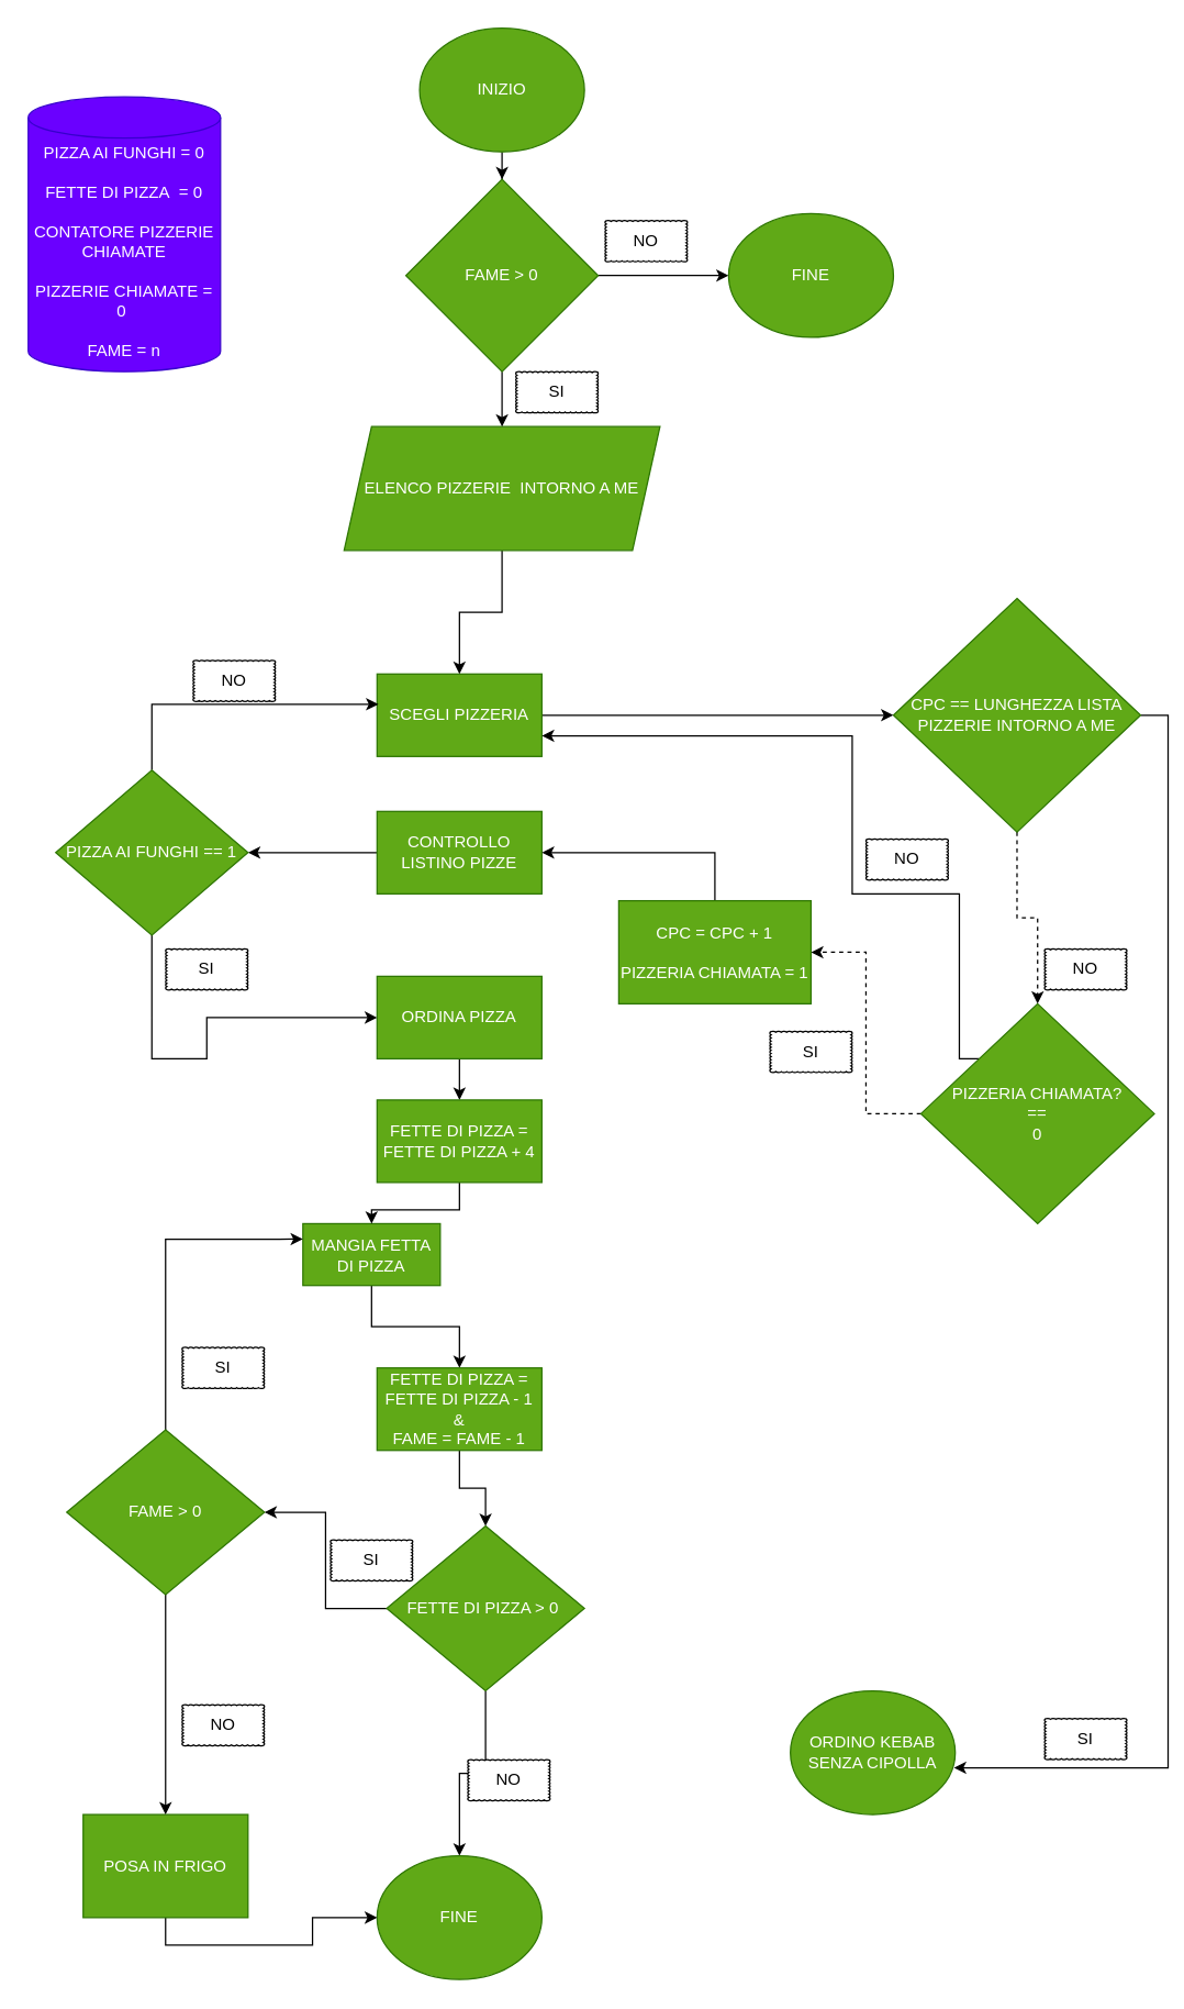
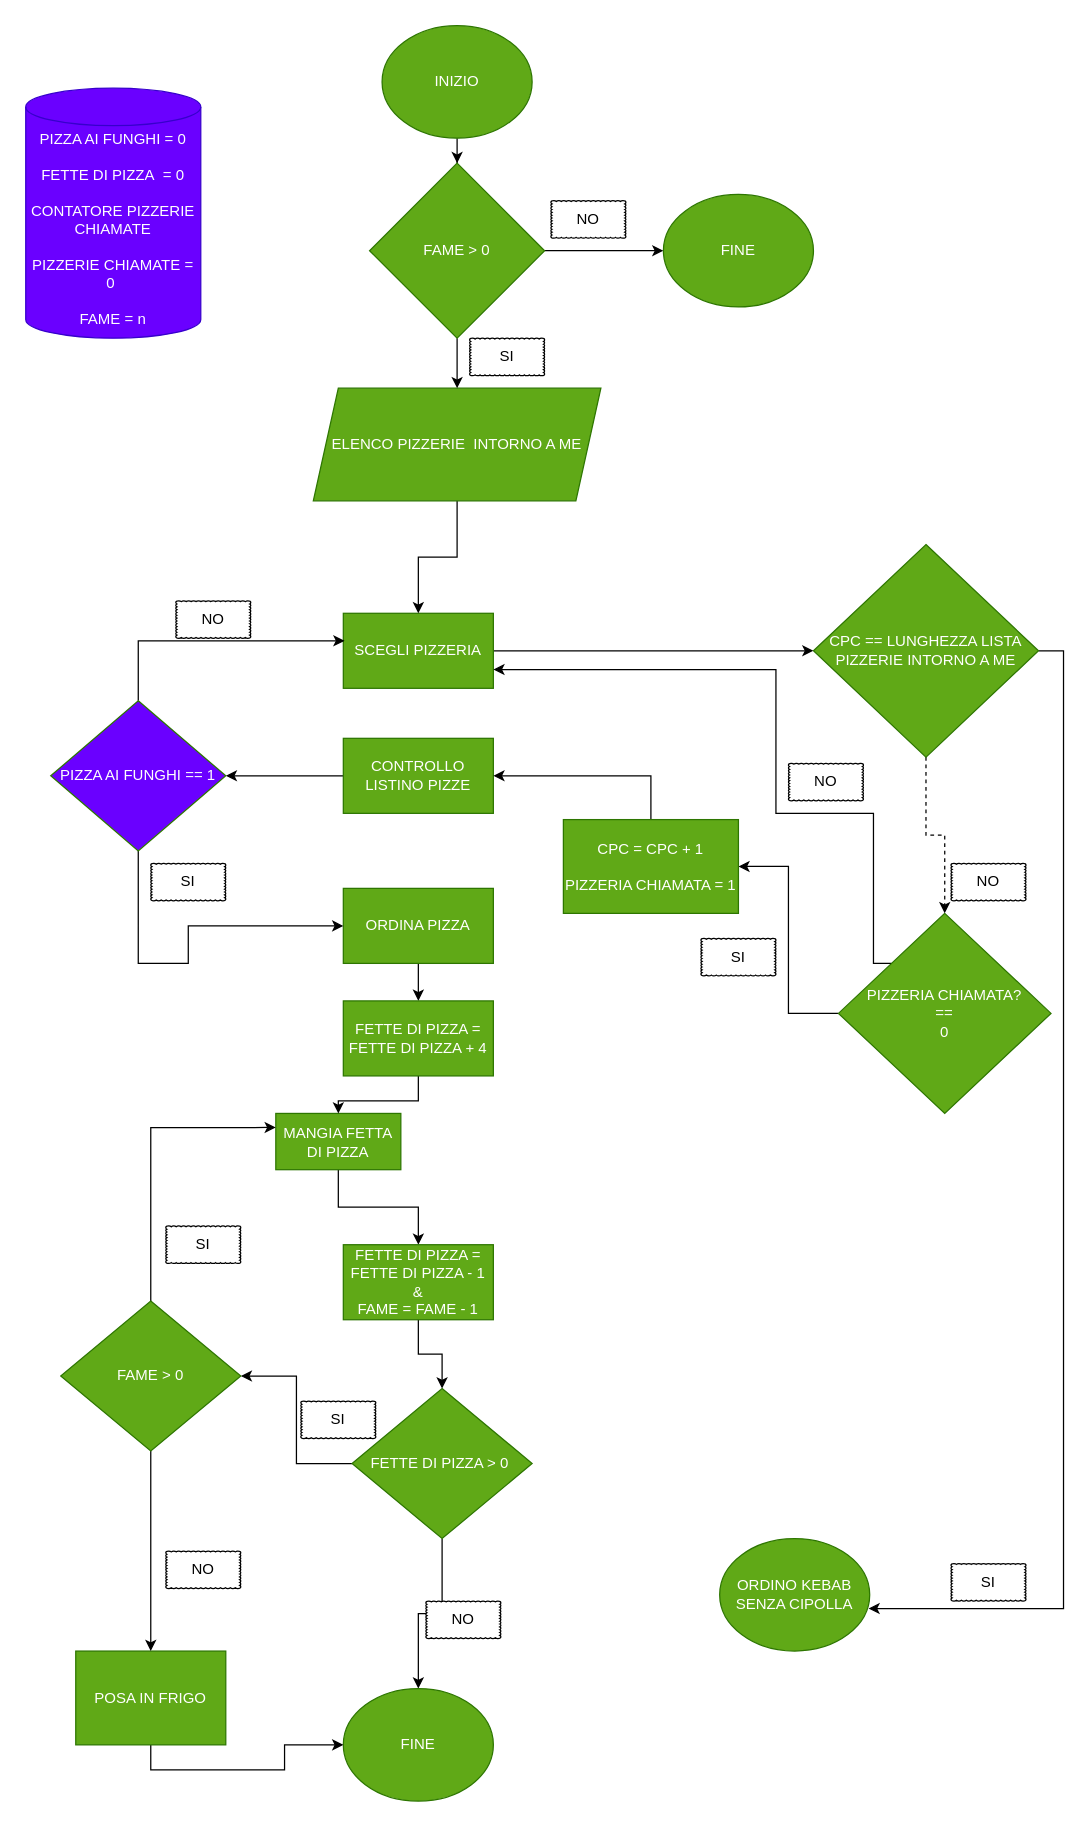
  <mxCell id="0" />
  <mxCell id="1" parent="0" />
  <mxCell id="2" style="edgeStyle=orthogonalEdgeStyle;rounded=0;orthogonalLoop=1;jettySize=auto;html=1;" edge="1" parent="1" source="3" target="50"><mxGeometry relative="1" as="geometry" /></mxCell>
  <mxCell id="3" value="INIZIO" style="ellipse;whiteSpace=wrap;html=1;fillColor=#60a917;strokeColor=#2D7600;fontColor=#ffffff;" vertex="1" parent="1"><mxGeometry x="305" y="20" width="120" height="90" as="geometry" /></mxCell>
  <mxCell id="4" style="edgeStyle=orthogonalEdgeStyle;rounded=0;orthogonalLoop=1;jettySize=auto;html=1;exitX=0.5;exitY=1;exitDx=0;exitDy=0;entryX=0.5;entryY=0;entryDx=0;entryDy=0;" edge="1" parent="1" source="5" target="45"><mxGeometry relative="1" as="geometry" /></mxCell>
  <mxCell id="5" value="ORDINA PIZZA" style="rounded=0;whiteSpace=wrap;html=1;fillColor=#60a917;fontColor=#ffffff;strokeColor=#2D7600;" vertex="1" parent="1"><mxGeometry x="274" y="710" width="120" height="60" as="geometry" /></mxCell>
  <mxCell id="6" style="edgeStyle=orthogonalEdgeStyle;rounded=0;orthogonalLoop=1;jettySize=auto;html=1;entryX=1;entryY=0.5;entryDx=0;entryDy=0;" edge="1" parent="1" source="7" target="12"><mxGeometry relative="1" as="geometry" /></mxCell>
  <mxCell id="7" value="CONTROLLO LISTINO PIZZE" style="rounded=0;whiteSpace=wrap;html=1;fillColor=#60a917;fontColor=#ffffff;strokeColor=#2D7600;" vertex="1" parent="1"><mxGeometry x="274" y="590" width="120" height="60" as="geometry" /></mxCell>
  <mxCell id="8" style="edgeStyle=orthogonalEdgeStyle;rounded=0;orthogonalLoop=1;jettySize=auto;html=1;exitX=1;exitY=0.5;exitDx=0;exitDy=0;" edge="1" parent="1" source="9" target="26"><mxGeometry relative="1" as="geometry" /></mxCell>
  <mxCell id="9" value="SCEGLI PIZZERIA" style="rounded=0;whiteSpace=wrap;html=1;fillColor=#60a917;fontColor=#ffffff;strokeColor=#2D7600;" vertex="1" parent="1"><mxGeometry x="274" y="490" width="120" height="60" as="geometry" /></mxCell>
  <mxCell id="10" style="edgeStyle=orthogonalEdgeStyle;rounded=0;orthogonalLoop=1;jettySize=auto;html=1;entryX=0;entryY=0.5;entryDx=0;entryDy=0;" edge="1" parent="1" source="12" target="5"><mxGeometry relative="1" as="geometry"><mxPoint x="150" y="780" as="targetPoint" /><Array as="points"><mxPoint x="110" y="770" /><mxPoint x="150" y="770" /><mxPoint x="150" y="740" /></Array></mxGeometry></mxCell>
  <mxCell id="11" style="edgeStyle=orthogonalEdgeStyle;rounded=0;orthogonalLoop=1;jettySize=auto;html=1;exitX=0.5;exitY=0;exitDx=0;exitDy=0;entryX=0.008;entryY=0.367;entryDx=0;entryDy=0;entryPerimeter=0;" edge="1" parent="1" source="12" target="9"><mxGeometry relative="1" as="geometry" /></mxCell>
- <mxCell id="12" value="PIZZA AI FUNGHI == 1" style="rhombus;whiteSpace=wrap;html=1;fillColor=#60a917;fontColor=#ffffff;strokeColor=#2D7600;" vertex="1" parent="1"><mxGeometry x="40" y="560" width="140" height="120" as="geometry" /></mxCell>
+ <mxCell id="12" value="PIZZA AI FUNGHI == 1" style="rhombus;whiteSpace=wrap;html=1;fillColor=#6a00ff;fontColor=#ffffff;strokeColor=#2D7600;" vertex="1" parent="1"><mxGeometry x="40" y="560" width="140" height="120" as="geometry" /></mxCell>
  <mxCell id="13" value="PIZZA AI FUNGHI = 0&lt;br&gt;&lt;br&gt;FETTE DI PIZZA&amp;nbsp; = 0&lt;br&gt;&lt;br&gt;CONTATORE PIZZERIE CHIAMATE&lt;br&gt;&lt;br&gt;PIZZERIE CHIAMATE = 0&amp;nbsp;&lt;br&gt;&lt;br&gt;FAME = n" style="shape=cylinder3;whiteSpace=wrap;html=1;boundedLbl=1;backgroundOutline=1;size=15;fillColor=#6a00ff;fontColor=#ffffff;strokeColor=#3700CC;" vertex="1" parent="1"><mxGeometry x="20" y="70" width="140" height="200" as="geometry" /></mxCell>
  <mxCell id="14" value="NO" style="whiteSpace=wrap;html=1;shape=mxgraph.basic.cloud_rect" vertex="1" parent="1"><mxGeometry x="132" y="1240" width="60" height="30" as="geometry" /></mxCell>
  <mxCell id="15" value="SI" style="whiteSpace=wrap;html=1;shape=mxgraph.basic.cloud_rect" vertex="1" parent="1"><mxGeometry x="120" y="690" width="60" height="30" as="geometry" /></mxCell>
  <mxCell id="16" value="NO" style="whiteSpace=wrap;html=1;shape=mxgraph.basic.cloud_rect" vertex="1" parent="1"><mxGeometry x="140" y="480" width="60" height="30" as="geometry" /></mxCell>
- <mxCell id="17" style="edgeStyle=orthogonalEdgeStyle;rounded=0;orthogonalLoop=1;jettySize=auto;html=1;exitX=0;exitY=0.5;exitDx=0;exitDy=0;dashed=1;" edge="1" parent="1" source="19" target="22"><mxGeometry relative="1" as="geometry" /></mxCell>
+ <mxCell id="17" style="edgeStyle=orthogonalEdgeStyle;rounded=0;orthogonalLoop=1;jettySize=auto;html=1;exitX=0;exitY=0.5;exitDx=0;exitDy=0;" edge="1" parent="1" source="19" target="22"><mxGeometry relative="1" as="geometry" /></mxCell>
  <mxCell id="18" style="edgeStyle=orthogonalEdgeStyle;rounded=0;orthogonalLoop=1;jettySize=auto;html=1;exitX=0;exitY=0;exitDx=0;exitDy=0;entryX=1;entryY=0.75;entryDx=0;entryDy=0;" edge="1" parent="1" source="19" target="9"><mxGeometry relative="1" as="geometry"><Array as="points"><mxPoint x="698" y="650" /><mxPoint x="620" y="650" /><mxPoint x="620" y="535" /></Array></mxGeometry></mxCell>
  <mxCell id="19" value="PIZZERIA CHIAMATA?&lt;br&gt;==&lt;br&gt;0" style="rhombus;whiteSpace=wrap;html=1;fillColor=#60a917;fontColor=#ffffff;strokeColor=#2D7600;" vertex="1" parent="1"><mxGeometry x="670" y="730" width="170" height="160" as="geometry" /></mxCell>
  <mxCell id="20" value="SI" style="whiteSpace=wrap;html=1;shape=mxgraph.basic.cloud_rect" vertex="1" parent="1"><mxGeometry x="760" y="1250" width="60" height="30" as="geometry" /></mxCell>
  <mxCell id="21" style="edgeStyle=orthogonalEdgeStyle;rounded=0;orthogonalLoop=1;jettySize=auto;html=1;exitX=0.5;exitY=0;exitDx=0;exitDy=0;entryX=1;entryY=0.5;entryDx=0;entryDy=0;" edge="1" parent="1" source="22" target="7"><mxGeometry relative="1" as="geometry" /></mxCell>
  <mxCell id="22" value="CPC = CPC + 1&lt;br&gt;&lt;br&gt;PIZZERIA CHIAMATA = 1" style="rounded=0;whiteSpace=wrap;html=1;fillColor=#60a917;fontColor=#ffffff;strokeColor=#2D7600;" vertex="1" parent="1"><mxGeometry x="450" y="655" width="140" height="75" as="geometry" /></mxCell>
  <mxCell id="23" style="edgeStyle=orthogonalEdgeStyle;rounded=0;orthogonalLoop=1;jettySize=auto;html=1;exitX=0.5;exitY=1;exitDx=0;exitDy=0;" edge="1" parent="1" source="19" target="19"><mxGeometry relative="1" as="geometry" /></mxCell>
  <mxCell id="24" style="edgeStyle=orthogonalEdgeStyle;rounded=0;orthogonalLoop=1;jettySize=auto;html=1;exitX=1;exitY=0.5;exitDx=0;exitDy=0;entryX=0.992;entryY=0.622;entryDx=0;entryDy=0;entryPerimeter=0;" edge="1" parent="1" source="26" target="27"><mxGeometry relative="1" as="geometry" /></mxCell>
  <mxCell id="25" style="edgeStyle=orthogonalEdgeStyle;rounded=0;orthogonalLoop=1;jettySize=auto;html=1;exitX=0.5;exitY=1;exitDx=0;exitDy=0;entryX=0.5;entryY=0;entryDx=0;entryDy=0;dashed=1;" edge="1" parent="1" source="26" target="19"><mxGeometry relative="1" as="geometry" /></mxCell>
  <mxCell id="26" value="CPC == LUNGHEZZA LISTA PIZZERIE INTORNO A ME" style="rhombus;whiteSpace=wrap;html=1;fillColor=#60a917;fontColor=#ffffff;strokeColor=#2D7600;" vertex="1" parent="1"><mxGeometry x="650" y="435" width="180" height="170" as="geometry" /></mxCell>
  <mxCell id="27" value="ORDINO KEBAB SENZA CIPOLLA" style="ellipse;whiteSpace=wrap;html=1;fillColor=#60a917;strokeColor=#2D7600;fontColor=#ffffff;" vertex="1" parent="1"><mxGeometry x="575" y="1230" width="120" height="90" as="geometry" /></mxCell>
  <mxCell id="28" value="SI" style="whiteSpace=wrap;html=1;shape=mxgraph.basic.cloud_rect" vertex="1" parent="1"><mxGeometry x="560" y="750" width="60" height="30" as="geometry" /></mxCell>
  <mxCell id="29" value="NO" style="whiteSpace=wrap;html=1;shape=mxgraph.basic.cloud_rect" vertex="1" parent="1"><mxGeometry x="630" y="610" width="60" height="30" as="geometry" /></mxCell>
  <mxCell id="30" value="NO" style="whiteSpace=wrap;html=1;shape=mxgraph.basic.cloud_rect" vertex="1" parent="1"><mxGeometry x="760" y="690" width="60" height="30" as="geometry" /></mxCell>
  <mxCell id="31" style="edgeStyle=orthogonalEdgeStyle;rounded=0;orthogonalLoop=1;jettySize=auto;html=1;entryX=0.5;entryY=0;entryDx=0;entryDy=0;" edge="1" parent="1" source="32" target="43"><mxGeometry relative="1" as="geometry" /></mxCell>
  <mxCell id="32" value="MANGIA FETTA DI PIZZA" style="rounded=0;whiteSpace=wrap;html=1;fillColor=#60a917;fontColor=#ffffff;strokeColor=#2D7600;" vertex="1" parent="1"><mxGeometry x="220" y="890" width="100" height="45" as="geometry" /></mxCell>
  <mxCell id="33" style="edgeStyle=orthogonalEdgeStyle;rounded=0;orthogonalLoop=1;jettySize=auto;html=1;" edge="1" parent="1" source="34" target="9"><mxGeometry relative="1" as="geometry" /></mxCell>
  <mxCell id="34" value="ELENCO PIZZERIE&amp;nbsp; INTORNO A ME" style="shape=parallelogram;perimeter=parallelogramPerimeter;whiteSpace=wrap;html=1;fixedSize=1;fillColor=#60a917;fontColor=#ffffff;strokeColor=#2D7600;" vertex="1" parent="1"><mxGeometry x="250" y="310" width="230" height="90" as="geometry" /></mxCell>
  <mxCell id="35" style="edgeStyle=orthogonalEdgeStyle;rounded=0;orthogonalLoop=1;jettySize=auto;html=1;exitX=0.5;exitY=1;exitDx=0;exitDy=0;entryX=0.5;entryY=0;entryDx=0;entryDy=0;" edge="1" parent="1" source="37" target="38"><mxGeometry relative="1" as="geometry" /></mxCell>
  <mxCell id="36" style="edgeStyle=orthogonalEdgeStyle;rounded=0;orthogonalLoop=1;jettySize=auto;html=1;exitX=0;exitY=0.5;exitDx=0;exitDy=0;entryX=1;entryY=0.5;entryDx=0;entryDy=0;" edge="1" parent="1" source="37" target="55"><mxGeometry relative="1" as="geometry" /></mxCell>
  <mxCell id="37" value="FETTE DI PIZZA &amp;gt; 0&amp;nbsp;" style="rhombus;whiteSpace=wrap;html=1;fillColor=#60a917;fontColor=#ffffff;strokeColor=#2D7600;" vertex="1" parent="1"><mxGeometry x="281" y="1110" width="144" height="120" as="geometry" /></mxCell>
  <mxCell id="38" value="FINE" style="ellipse;whiteSpace=wrap;html=1;fillColor=#60a917;strokeColor=#2D7600;fontColor=#ffffff;" vertex="1" parent="1"><mxGeometry x="274" y="1350" width="120" height="90" as="geometry" /></mxCell>
  <mxCell id="39" style="edgeStyle=orthogonalEdgeStyle;rounded=0;orthogonalLoop=1;jettySize=auto;html=1;exitX=0.5;exitY=1;exitDx=0;exitDy=0;" edge="1" parent="1" source="40" target="38"><mxGeometry relative="1" as="geometry" /></mxCell>
  <mxCell id="40" value="POSA IN FRIGO" style="rounded=0;whiteSpace=wrap;html=1;fillColor=#60a917;fontColor=#ffffff;strokeColor=#2D7600;" vertex="1" parent="1"><mxGeometry x="60" y="1320" width="120" height="75" as="geometry" /></mxCell>
  <mxCell id="41" value="SI" style="whiteSpace=wrap;html=1;shape=mxgraph.basic.cloud_rect" vertex="1" parent="1"><mxGeometry x="132" y="980" width="60" height="30" as="geometry" /></mxCell>
  <mxCell id="42" style="edgeStyle=orthogonalEdgeStyle;rounded=0;orthogonalLoop=1;jettySize=auto;html=1;" edge="1" parent="1" source="43" target="37"><mxGeometry relative="1" as="geometry" /></mxCell>
  <mxCell id="43" value="FETTE DI PIZZA = FETTE DI PIZZA - 1 &amp;amp;&lt;br&gt;FAME = FAME - 1" style="rounded=0;whiteSpace=wrap;html=1;fillColor=#60a917;fontColor=#ffffff;strokeColor=#2D7600;" vertex="1" parent="1"><mxGeometry x="274" y="995" width="120" height="60" as="geometry" /></mxCell>
  <mxCell id="44" style="edgeStyle=orthogonalEdgeStyle;rounded=0;orthogonalLoop=1;jettySize=auto;html=1;exitX=0.5;exitY=1;exitDx=0;exitDy=0;entryX=0.5;entryY=0;entryDx=0;entryDy=0;" edge="1" parent="1" source="45" target="32"><mxGeometry relative="1" as="geometry" /></mxCell>
  <mxCell id="45" value="FETTE DI PIZZA = FETTE DI PIZZA + 4" style="rounded=0;whiteSpace=wrap;html=1;fillColor=#60a917;fontColor=#ffffff;strokeColor=#2D7600;" vertex="1" parent="1"><mxGeometry x="274" y="800" width="120" height="60" as="geometry" /></mxCell>
  <mxCell id="46" value="" style="whiteSpace=wrap;html=1;fillColor=#60a917;strokeColor=#2D7600;fontColor=#ffffff;rounded=0;" vertex="1" parent="1"><mxGeometry x="274" y="720" width="120" as="geometry" /></mxCell>
  <mxCell id="47" value="NO" style="whiteSpace=wrap;html=1;shape=mxgraph.basic.cloud_rect" vertex="1" parent="1"><mxGeometry x="340" y="1280" width="60" height="30" as="geometry" /></mxCell>
  <mxCell id="48" style="edgeStyle=orthogonalEdgeStyle;rounded=0;orthogonalLoop=1;jettySize=auto;html=1;entryX=0.5;entryY=0;entryDx=0;entryDy=0;" edge="1" parent="1" source="50" target="34"><mxGeometry relative="1" as="geometry" /></mxCell>
  <mxCell id="49" style="edgeStyle=orthogonalEdgeStyle;rounded=0;orthogonalLoop=1;jettySize=auto;html=1;exitX=1;exitY=0.5;exitDx=0;exitDy=0;" edge="1" parent="1" source="50" target="52"><mxGeometry relative="1" as="geometry" /></mxCell>
  <mxCell id="50" value="FAME &amp;gt; 0" style="rhombus;whiteSpace=wrap;html=1;fillColor=#60a917;fontColor=#ffffff;strokeColor=#2D7600;" vertex="1" parent="1"><mxGeometry x="295" y="130" width="140" height="140" as="geometry" /></mxCell>
  <mxCell id="51" value="SI" style="whiteSpace=wrap;html=1;shape=mxgraph.basic.cloud_rect" vertex="1" parent="1"><mxGeometry x="375" y="270" width="60" height="30" as="geometry" /></mxCell>
  <mxCell id="52" value="FINE" style="ellipse;whiteSpace=wrap;html=1;fillColor=#60a917;strokeColor=#2D7600;fontColor=#ffffff;" vertex="1" parent="1"><mxGeometry x="530" y="155" width="120" height="90" as="geometry" /></mxCell>
  <mxCell id="53" style="edgeStyle=orthogonalEdgeStyle;rounded=0;orthogonalLoop=1;jettySize=auto;html=1;exitX=0.5;exitY=1;exitDx=0;exitDy=0;" edge="1" parent="1" source="55" target="40"><mxGeometry relative="1" as="geometry" /></mxCell>
  <mxCell id="54" style="edgeStyle=orthogonalEdgeStyle;rounded=0;orthogonalLoop=1;jettySize=auto;html=1;exitX=0.5;exitY=0;exitDx=0;exitDy=0;entryX=0;entryY=0.25;entryDx=0;entryDy=0;" edge="1" parent="1" source="55" target="32"><mxGeometry relative="1" as="geometry" /></mxCell>
  <mxCell id="55" value="FAME &amp;gt; 0" style="rhombus;whiteSpace=wrap;html=1;fillColor=#60a917;fontColor=#ffffff;strokeColor=#2D7600;" vertex="1" parent="1"><mxGeometry x="48" y="1040" width="144" height="120" as="geometry" /></mxCell>
  <mxCell id="56" value="NO" style="whiteSpace=wrap;html=1;shape=mxgraph.basic.cloud_rect" vertex="1" parent="1"><mxGeometry x="440" y="160" width="60" height="30" as="geometry" /></mxCell>
  <mxCell id="57" value="SI" style="whiteSpace=wrap;html=1;shape=mxgraph.basic.cloud_rect" vertex="1" parent="1"><mxGeometry x="240" y="1120" width="60" height="30" as="geometry" /></mxCell>
